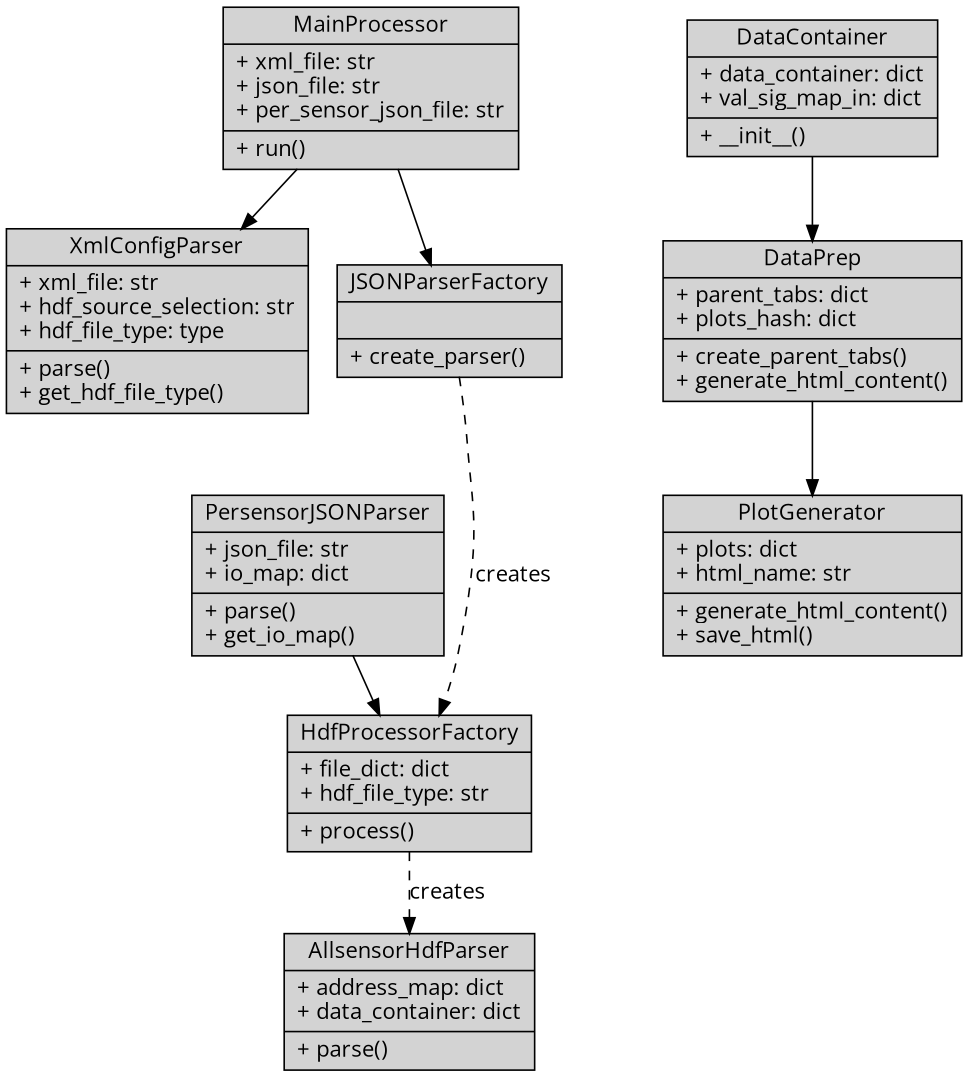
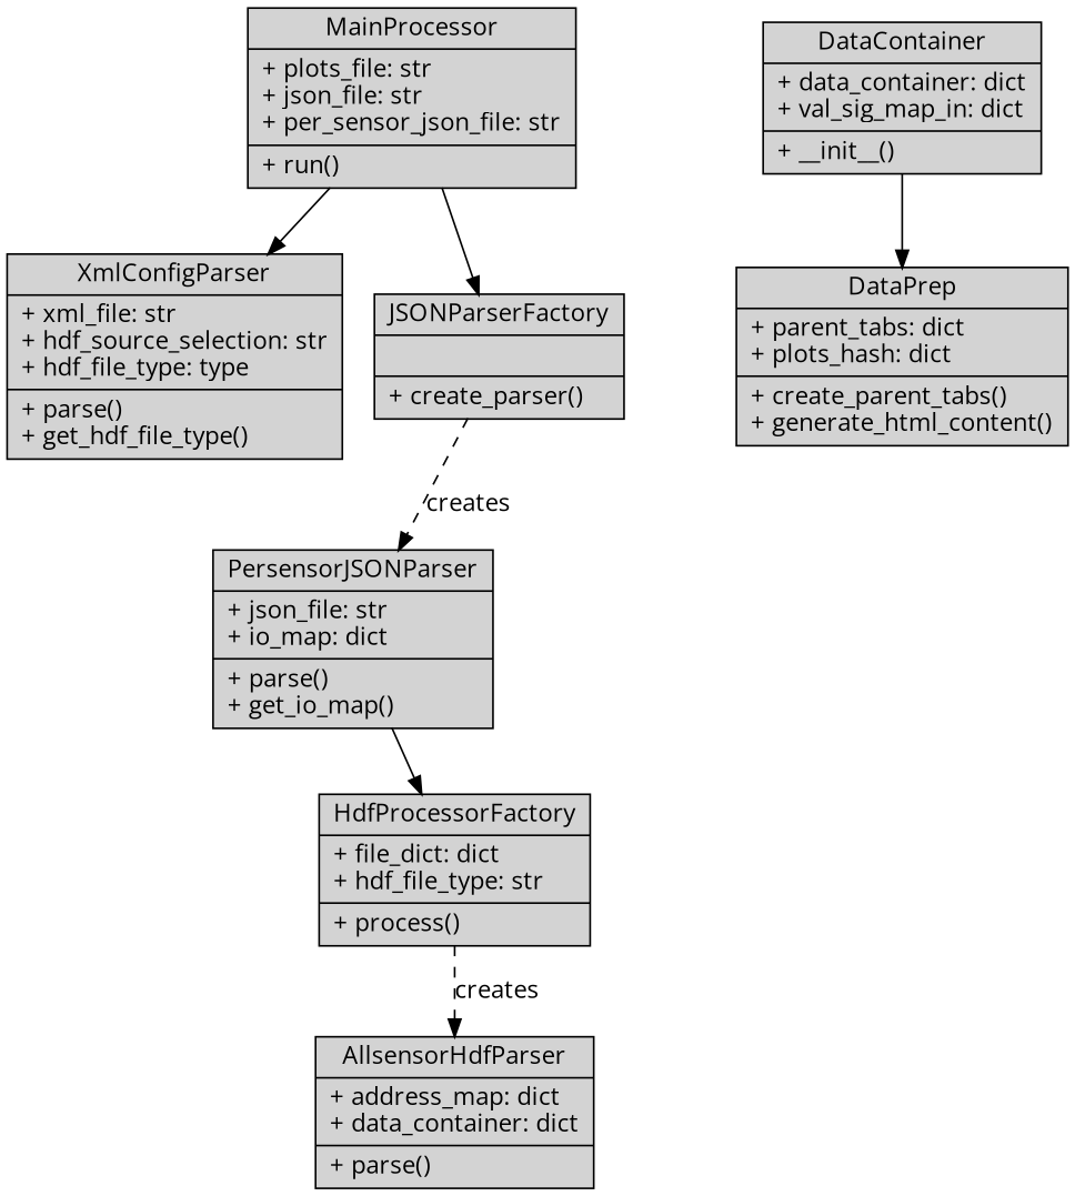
  digraph {
    fontname="Open Sans"
    rankdir=TB
    node [fillcolor=lightgray fontname="Open Sans" shape=record style=filled]
    edge [fontname="Open Sans"]
-   n1 [label="{MainProcessor|+ xml_file: str\l+ json_file: str\l+ per_sensor_json_file: str\l|+ run()\l}"]
+   n1 [label="{MainProcessor|+ plots_file: str\l+ json_file: str\l+ per_sensor_json_file: str\l|+ run()\l}"]
    n2 [label="{XmlConfigParser|+ xml_file: str\l+ hdf_source_selection: str\l+ hdf_file_type: type\l|+ parse()\l+ get_hdf_file_type()\l}"]
    n3 [label="{JSONParserFactory||+ create_parser()\l}"]
    n4 [label="{PersensorJSONParser|+ json_file: str\l+ io_map: dict\l|+ parse()\l+ get_io_map()\l}"]
    n5 [label="{HdfProcessorFactory|+ file_dict: dict\l+ hdf_file_type: str\l|+ process()\l}"]
    n6 [label="{AllsensorHdfParser|+ address_map: dict\l+ data_container: dict\l|+ parse()\l}"]
    n7 [label="{DataContainer|+ data_container: dict\l+ val_sig_map_in: dict\l|+ __init__()\l}"]
    n8 [label="{DataPrep|+ parent_tabs: dict\l+ plots_hash: dict\l|+ create_parent_tabs()\l+ generate_html_content()\l}"]
-   n9 [label="{PlotGenerator|+ plots: dict\l+ html_name: str\l|+ generate_html_content()\l+ save_html()\l}"]
    n1 -> n2
    n1 -> n3
-   n3 -> n5 [label=creates style=dashed]
+   n3 -> n4 [label=creates style=dashed]
    n4 -> n5
    n5 -> n6 [label=creates style=dashed]
    n7 -> n8
-   n8 -> n9
  }
